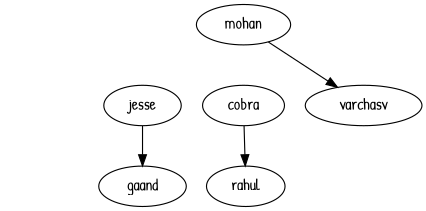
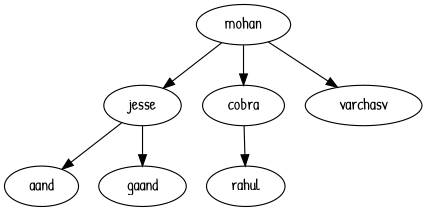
  strict digraph {
    fontname="Patrick Hand"
    node [fontname="Patrick Hand"]
    edge [fontname="Patrick Hand"]
    n1 [height=0.5 label=mohan width=1.1735]
    n2 [height=0.5 label=jesse width=0.95833]
    n3 [height=0.5 label=cobra width=1.0139]
    n4 [height=0.5 label=varchasv width=1.4444]
+   n5 [height=0.5 label=aand width=0.92075]
    n6 [height=0.5 label=gaand width=1.0833]
    n7 [height=0.5 label=rahul width=0.97491]
+   n1 -> n2
+   n1 -> n3
    n1 -> n4
+   n2 -> n5
    n2 -> n6
    n3 -> n7
  }
